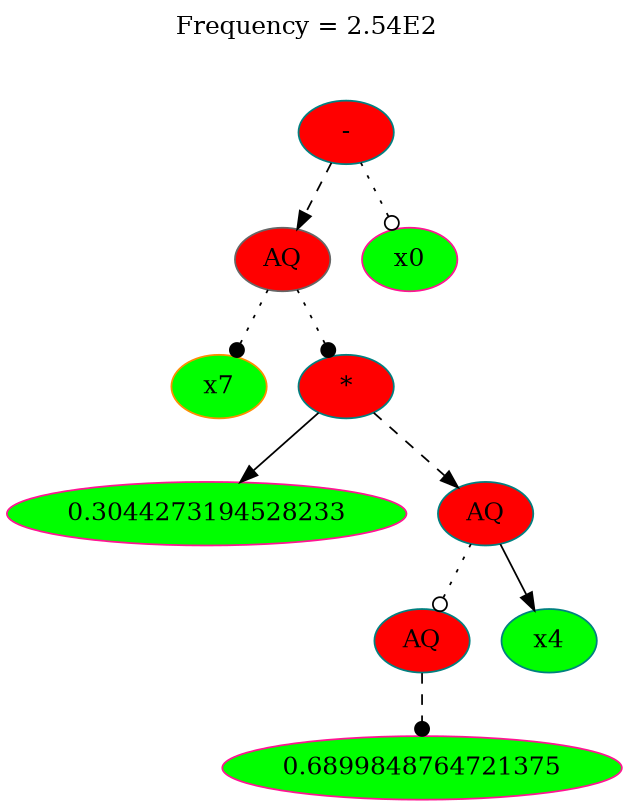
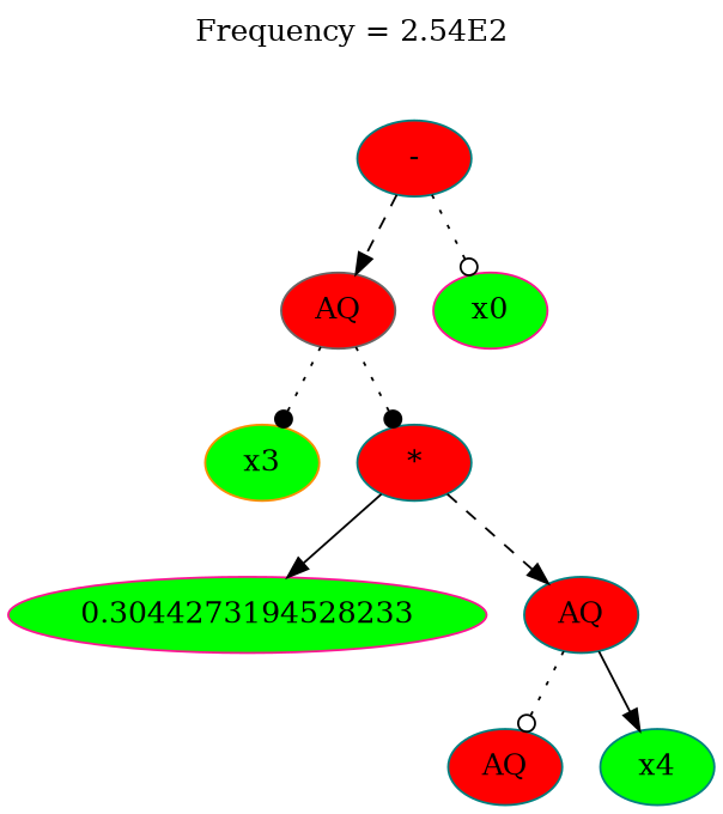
  strict digraph {
    label=<Frequency = 2.54E2  <br/> <br/> <br/>>
    labelloc=t
    node [color=teal fillcolor="#ff0000" style=filled]
    edge [arrowhead=normal style=dotted]
    n1 [label="-"]
    n2 [color=gray40 label=AQ]
    n3 [color=deeppink fillcolor="#00ff00" label=x0]
-   n4 [color=darkorange fillcolor="#00ff00" label=x7]
+   n4 [color=darkorange fillcolor="#00ff00" label=x3]
    n5 [label="*"]
    n6 [color=deeppink fillcolor="#00ff00" label=0.3044273194528233]
    n7 [label=AQ]
    n8 [label=AQ]
    n9 [fillcolor="#00ff00" label=x4]
-   n10 [color=deeppink fillcolor="#00ff00" label=0.6899848764721375]
    n1 -> n2 [style=dashed]
    n1 -> n3 [arrowhead=odot]
    n2 -> n4 [arrowhead=dot]
    n2 -> n5 [arrowhead=dot]
    n5 -> n6 [style=solid]
    n5 -> n7 [style=dashed]
    n7 -> n8 [arrowhead=odot]
    n7 -> n9 [style=solid]
-   n8 -> n10 [arrowhead=dot style=dashed]
  }
